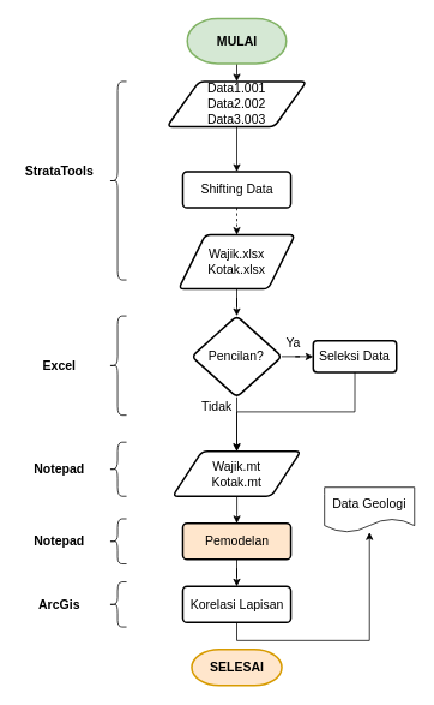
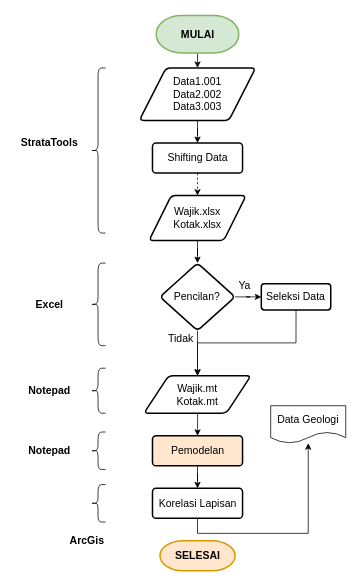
  <mxCell id="0" />
  <mxCell id="1" parent="0" />
  <mxCell id="2" style="edgeStyle=orthogonalEdgeStyle;rounded=0;orthogonalLoop=1;jettySize=auto;html=1;exitX=0.5;exitY=1;exitDx=0;exitDy=0;exitPerimeter=0;entryX=0.5;entryY=0;entryDx=0;entryDy=0;fontSize=14;" parent="1" source="3" target="5" edge="1"><mxGeometry relative="1" as="geometry" /></mxCell>
  <mxCell id="3" value="MULAI" style="strokeWidth=2;html=1;shape=mxgraph.flowchart.terminator;whiteSpace=wrap;fontSize=14;fillColor=#d5e8d4;strokeColor=#82b366;fontStyle=1" parent="1" vertex="1"><mxGeometry x="207.5" y="20" width="110" height="50" as="geometry" /></mxCell>
  <mxCell id="4" value="" style="edgeStyle=orthogonalEdgeStyle;rounded=0;orthogonalLoop=1;jettySize=auto;html=1;fontSize=14;" parent="1" source="5" target="7" edge="1"><mxGeometry relative="1" as="geometry" /></mxCell>
- <mxCell id="5" value="Data1.001&lt;br&gt;Data2.002&lt;br&gt;Data3.003" style="shape=parallelogram;html=1;strokeWidth=2;perimeter=parallelogramPerimeter;whiteSpace=wrap;rounded=1;arcSize=12;size=0.23;fontSize=14;" parent="1" vertex="1"><mxGeometry x="184.99" y="90" width="155" height="50" as="geometry" /></mxCell>
+ <mxCell id="5" value="Data1.001&lt;br&gt;Data2.002&lt;br&gt;Data3.003" style="shape=parallelogram;html=1;strokeWidth=2;perimeter=parallelogramPerimeter;whiteSpace=wrap;rounded=1;arcSize=12;size=0.23;fontSize=14;" parent="1" vertex="1"><mxGeometry x="184.99" y="90" width="155" height="70" as="geometry" /></mxCell>
  <mxCell id="6" style="edgeStyle=orthogonalEdgeStyle;rounded=0;orthogonalLoop=1;jettySize=auto;html=1;exitX=0.5;exitY=1;exitDx=0;exitDy=0;entryX=0.5;entryY=0;entryDx=0;entryDy=0;fontSize=14;dashed=1;" parent="1" source="7" target="9" edge="1"><mxGeometry relative="1" as="geometry" /></mxCell>
  <mxCell id="7" value="Shifting Data" style="whiteSpace=wrap;html=1;fontSize=14;strokeWidth=2;rounded=1;arcSize=12;" parent="1" vertex="1"><mxGeometry x="202.5" y="190" width="120" height="40" as="geometry" /></mxCell>
  <mxCell id="8" value="" style="edgeStyle=orthogonalEdgeStyle;rounded=0;orthogonalLoop=1;jettySize=auto;html=1;fontSize=14;" parent="1" source="9" target="16" edge="1"><mxGeometry relative="1" as="geometry" /></mxCell>
  <mxCell id="9" value="Wajik.xlsx&lt;br&gt;Kotak.xlsx" style="shape=parallelogram;html=1;strokeWidth=2;perimeter=parallelogramPerimeter;whiteSpace=wrap;rounded=1;arcSize=12;size=0.23;fontSize=14;" parent="1" vertex="1"><mxGeometry x="197.81" y="260" width="129.37" height="60" as="geometry" /></mxCell>
  <mxCell id="10" value="" style="edgeStyle=orthogonalEdgeStyle;rounded=0;orthogonalLoop=1;jettySize=auto;html=1;fontSize=14;" parent="1" source="11" target="13" edge="1"><mxGeometry relative="1" as="geometry" /></mxCell>
  <mxCell id="11" value="Wajik.mt&lt;br&gt;Kotak.mt" style="shape=parallelogram;html=1;strokeWidth=2;perimeter=parallelogramPerimeter;whiteSpace=wrap;rounded=1;arcSize=12;size=0.23;fontSize=14;" parent="1" vertex="1"><mxGeometry x="191.25" y="500" width="142.5" height="50" as="geometry" /></mxCell>
  <mxCell id="12" value="" style="edgeStyle=orthogonalEdgeStyle;rounded=0;orthogonalLoop=1;jettySize=auto;html=1;fontSize=14;" parent="1" source="13" target="22" edge="1"><mxGeometry relative="1" as="geometry" /></mxCell>
  <mxCell id="13" value="Pemodelan" style="whiteSpace=wrap;html=1;fontSize=14;strokeWidth=2;rounded=1;arcSize=12;fillColor=#ffe6cc;" parent="1" vertex="1"><mxGeometry x="202.5" y="580" width="120" height="40" as="geometry" /></mxCell>
  <mxCell id="14" value="" style="edgeStyle=orthogonalEdgeStyle;rounded=0;orthogonalLoop=1;jettySize=auto;html=1;fontSize=14;" parent="1" source="16" target="18" edge="1"><mxGeometry relative="1" as="geometry" /></mxCell>
  <mxCell id="15" style="edgeStyle=orthogonalEdgeStyle;rounded=0;orthogonalLoop=1;jettySize=auto;html=1;exitX=0.5;exitY=1;exitDx=0;exitDy=0;entryX=0.5;entryY=0;entryDx=0;entryDy=0;fontSize=14;" parent="1" source="16" target="11" edge="1"><mxGeometry relative="1" as="geometry" /></mxCell>
  <mxCell id="16" value="Pencilan?" style="rhombus;whiteSpace=wrap;html=1;fontSize=14;strokeWidth=2;rounded=1;arcSize=12;" parent="1" vertex="1"><mxGeometry x="212.49" y="350" width="100" height="90" as="geometry" /></mxCell>
  <mxCell id="17" style="edgeStyle=orthogonalEdgeStyle;rounded=0;orthogonalLoop=1;jettySize=auto;html=1;exitX=0.5;exitY=1;exitDx=0;exitDy=0;entryX=0.5;entryY=0;entryDx=0;entryDy=0;fontSize=14;" parent="1" source="18" target="11" edge="1"><mxGeometry relative="1" as="geometry" /></mxCell>
  <mxCell id="18" value="Seleksi Data" style="whiteSpace=wrap;html=1;fontSize=14;strokeWidth=2;rounded=1;arcSize=12;" parent="1" vertex="1"><mxGeometry x="347.49" y="377.5" width="92.51" height="35" as="geometry" /></mxCell>
  <mxCell id="19" value="Ya" style="text;html=1;resizable=0;autosize=1;align=center;verticalAlign=middle;points=[];fillColor=none;strokeColor=none;rounded=0;fontSize=14;" parent="1" vertex="1"><mxGeometry x="310" y="370" width="30" height="20" as="geometry" /></mxCell>
  <mxCell id="20" value="Tidak" style="text;html=1;resizable=0;autosize=1;align=center;verticalAlign=middle;points=[];fillColor=none;strokeColor=none;rounded=0;fontSize=14;" parent="1" vertex="1"><mxGeometry x="215" y="440" width="50" height="20" as="geometry" /></mxCell>
  <mxCell id="21" style="edgeStyle=orthogonalEdgeStyle;rounded=0;orthogonalLoop=1;jettySize=auto;html=1;exitX=0.5;exitY=1;exitDx=0;exitDy=0;fontSize=14;" parent="1" source="22" target="34" edge="1"><mxGeometry relative="1" as="geometry" /></mxCell>
  <mxCell id="22" value="Korelasi Lapisan" style="whiteSpace=wrap;html=1;fontSize=14;strokeWidth=2;rounded=1;arcSize=12;" parent="1" vertex="1"><mxGeometry x="202.5" y="650" width="120" height="40" as="geometry" /></mxCell>
  <mxCell id="23" value="" style="shape=curlyBracket;whiteSpace=wrap;html=1;rounded=1;fontSize=14;" parent="1" vertex="1"><mxGeometry x="120" y="90" width="20" height="220" as="geometry" /></mxCell>
  <mxCell id="24" value="StrataTools" style="text;html=1;resizable=0;autosize=1;align=center;verticalAlign=middle;points=[];fillColor=none;strokeColor=none;rounded=0;fontSize=14;fontStyle=1" parent="1" vertex="1"><mxGeometry x="20" y="180" width="90" height="20" as="geometry" /></mxCell>
  <mxCell id="25" value="" style="shape=curlyBracket;whiteSpace=wrap;html=1;rounded=1;fontSize=14;" parent="1" vertex="1"><mxGeometry x="120" y="350" width="20" height="110" as="geometry" /></mxCell>
  <mxCell id="26" value="Excel" style="text;html=1;resizable=0;autosize=1;align=center;verticalAlign=middle;points=[];fillColor=none;strokeColor=none;rounded=0;fontSize=14;fontStyle=1" parent="1" vertex="1"><mxGeometry x="40" y="395" width="50" height="20" as="geometry" /></mxCell>
  <mxCell id="27" value="" style="shape=curlyBracket;whiteSpace=wrap;html=1;rounded=1;fontSize=14;" parent="1" vertex="1"><mxGeometry x="120" y="490" width="20" height="60" as="geometry" /></mxCell>
  <mxCell id="28" value="Notepad" style="text;html=1;resizable=0;autosize=1;align=center;verticalAlign=middle;points=[];fillColor=none;strokeColor=none;rounded=0;fontSize=14;fontStyle=1" parent="1" vertex="1"><mxGeometry x="30" y="510" width="70" height="20" as="geometry" /></mxCell>
  <mxCell id="29" value="" style="shape=curlyBracket;whiteSpace=wrap;html=1;rounded=1;fontSize=14;" parent="1" vertex="1"><mxGeometry x="120" y="575" width="20" height="50" as="geometry" /></mxCell>
  <mxCell id="30" value="Notepad" style="text;html=1;resizable=0;autosize=1;align=center;verticalAlign=middle;points=[];fillColor=none;strokeColor=none;rounded=0;fontSize=14;fontStyle=1" parent="1" vertex="1"><mxGeometry x="30" y="590" width="70" height="20" as="geometry" /></mxCell>
  <mxCell id="31" value="" style="shape=curlyBracket;whiteSpace=wrap;html=1;rounded=1;fontSize=14;" parent="1" vertex="1"><mxGeometry x="120" y="645" width="20" height="50" as="geometry" /></mxCell>
- <mxCell id="32" value="ArcGis" style="text;html=1;resizable=0;autosize=1;align=center;verticalAlign=middle;points=[];fillColor=none;strokeColor=none;rounded=0;fontSize=14;fontStyle=1" parent="1" vertex="1"><mxGeometry x="35" y="660" width="60" height="20" as="geometry" /></mxCell>
+ <mxCell id="32" value="ArcGis" style="text;html=1;resizable=0;autosize=1;align=center;verticalAlign=middle;points=[];fillColor=none;strokeColor=none;rounded=0;fontSize=14;fontStyle=1" parent="1" vertex="1"><mxGeometry x="85" y="710" width="60" height="20" as="geometry" /></mxCell>
  <mxCell id="33" value="SELESAI" style="strokeWidth=2;html=1;shape=mxgraph.flowchart.terminator;whiteSpace=wrap;fontSize=14;fontStyle=1;fillColor=#ffe6cc;strokeColor=#d79b00;" parent="1" vertex="1"><mxGeometry x="212.5" y="720" width="100" height="40" as="geometry" /></mxCell>
  <mxCell id="34" value="Data Geologi" style="shape=document;whiteSpace=wrap;html=1;boundedLbl=1;fontSize=14;" vertex="1" parent="1"><mxGeometry x="360" y="540" width="100" height="50" as="geometry" /></mxCell>
